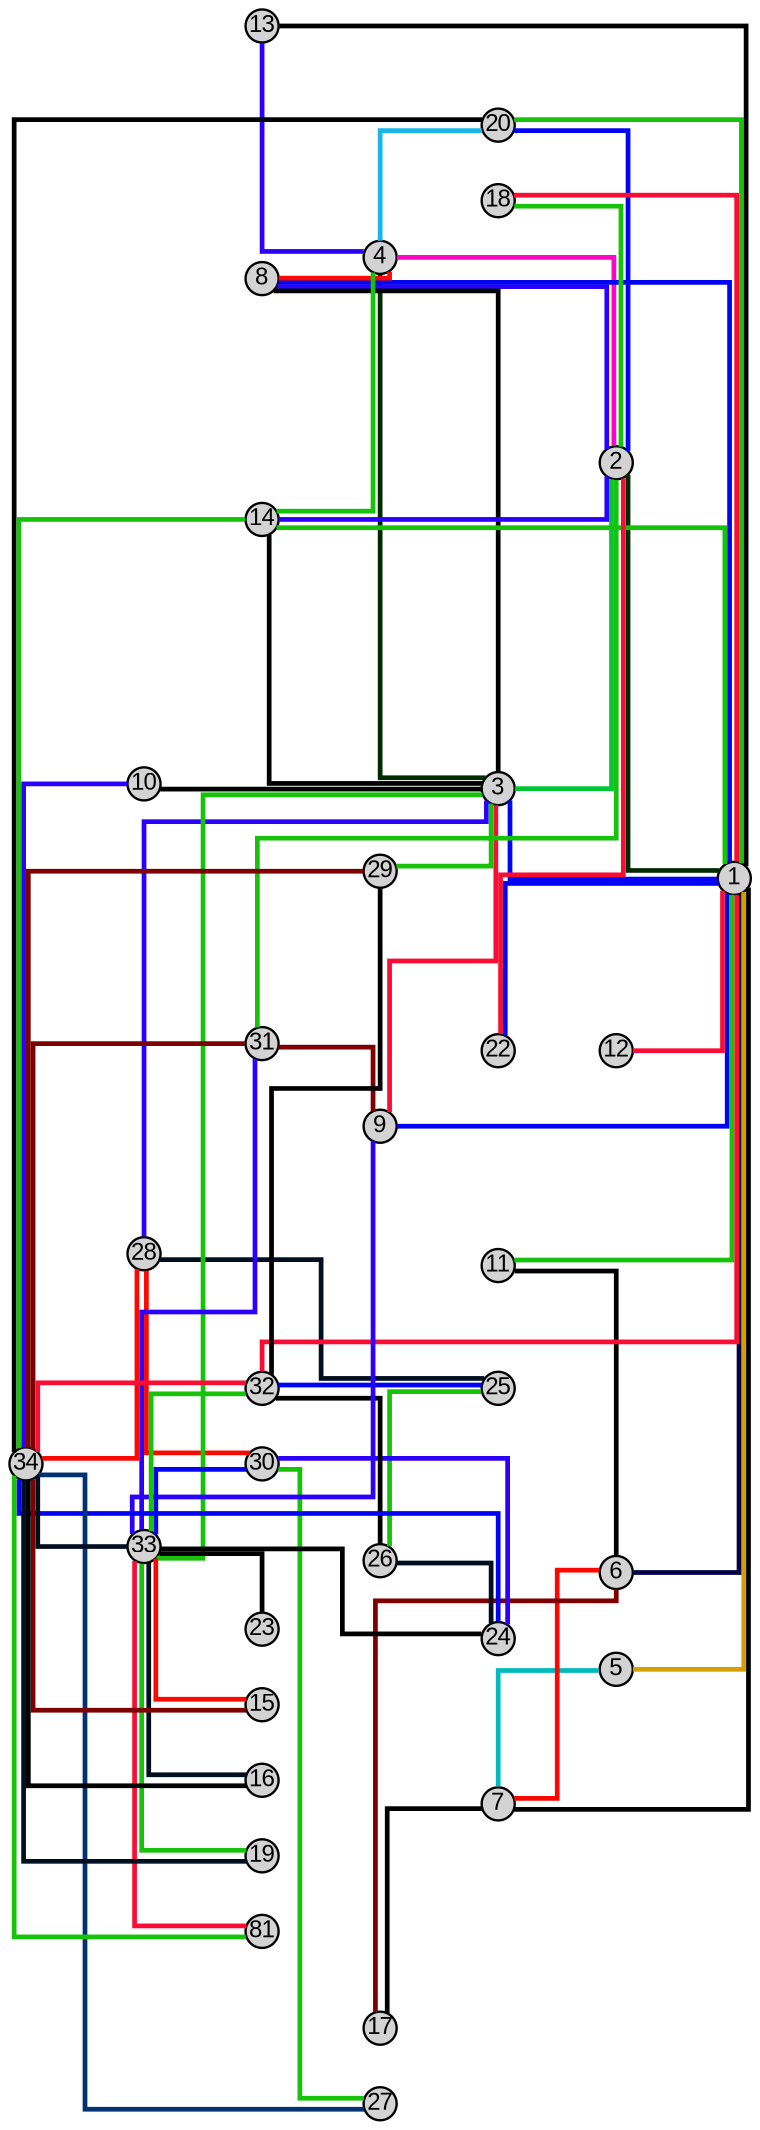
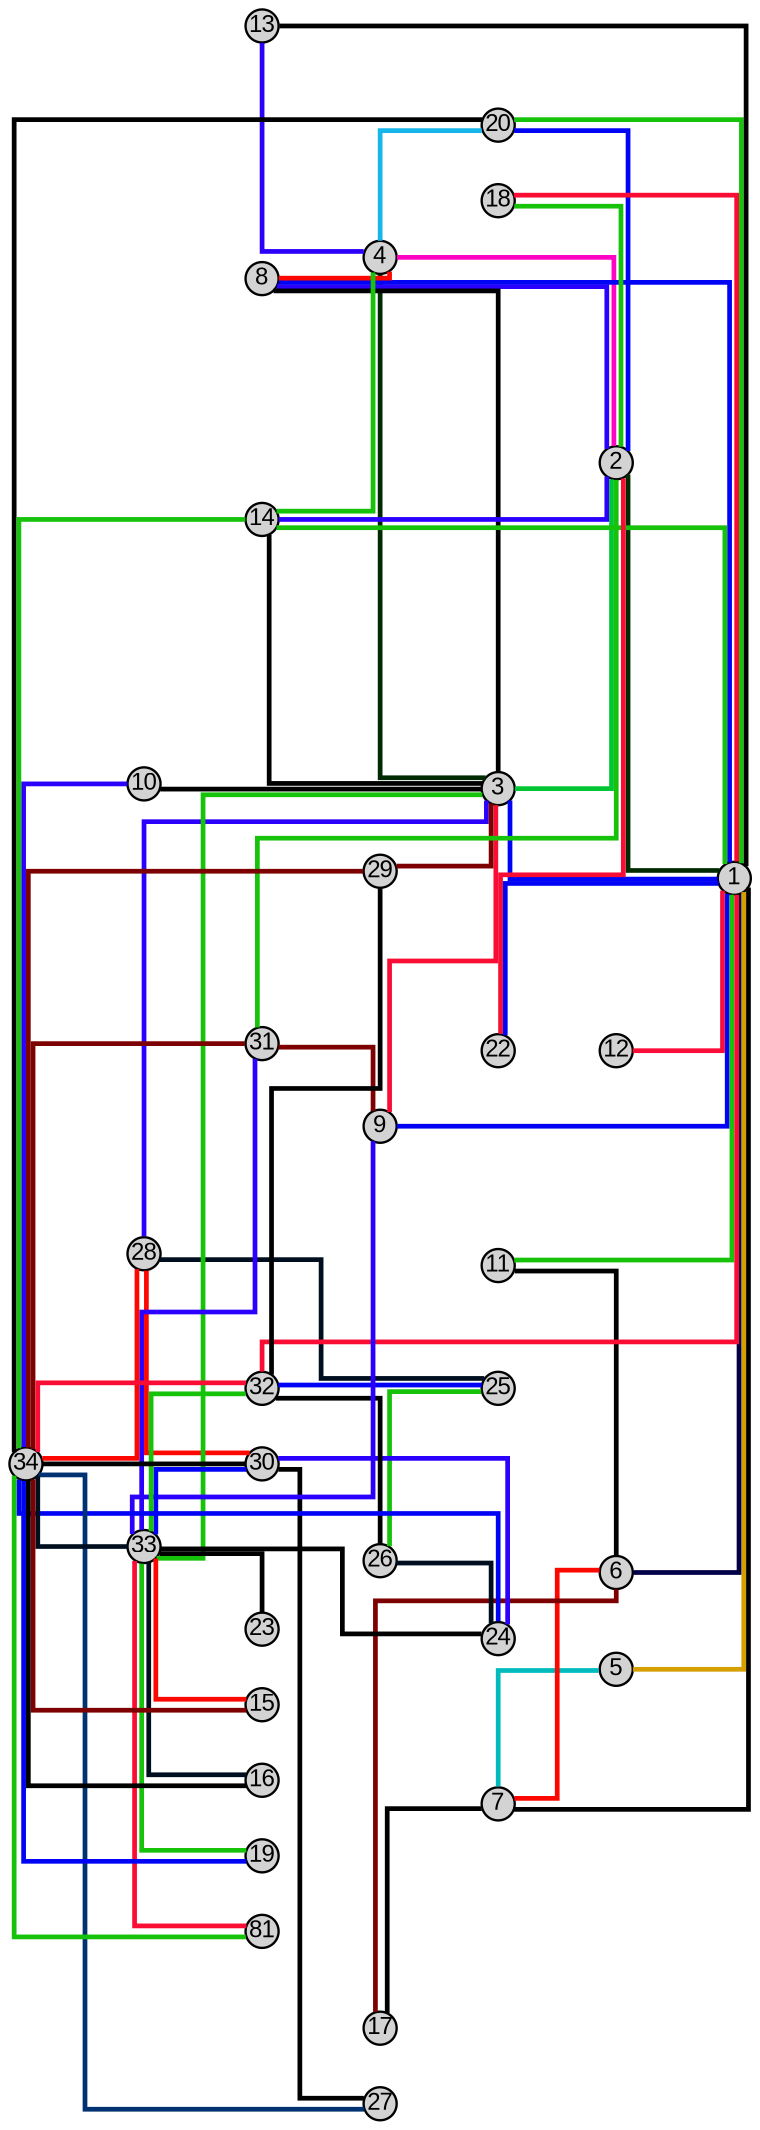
  graph {
    rankdir=LR
    splines=ortho
    node [fixedsize=true fontname=Arial fontsize=10 shape=circle style=filled]
    edge [arrowhead=none color="#000000" penwidth=2]
    2 [height=0.19444 width=0.19444]
    1 [height=0.19444 width=0.19444]
    3 [height=0.19444 width=0.19444]
    4 [height=0.19444 width=0.19444]
    20 [height=0.19444 width=0.19444]
    5 [height=0.19444 width=0.19444]
    6 [height=0.19444 width=0.19444]
    7 [height=0.19444 width=0.19444]
    8 [height=0.19444 width=0.19444]
    9 [height=0.19444 width=0.19444]
    10 [height=0.19444 width=0.19444]
    11 [height=0.19444 width=0.19444]
    12 [height=0.19444 width=0.19444]
    13 [height=0.19444 width=0.19444]
    14 [height=0.19444 width=0.19444]
    17 [height=0.19444 width=0.19444]
    18 [height=0.19444 width=0.19444]
    22 [height=0.19444 width=0.19444]
    26 [height=0.19444 width=0.19444]
    24 [height=0.19444 width=0.19444]
    25 [height=0.19444 width=0.19444]
    28 [height=0.19444 width=0.19444]
    30 [height=0.19444 width=0.19444]
    29 [height=0.19444 width=0.19444]
    27 [height=0.19444 width=0.19444]
    31 [height=0.19444 width=0.19444]
    32 [height=0.19444 width=0.19444]
    33 [height=0.19444 width=0.19444]
    15 [height=0.19444 width=0.19444]
    16 [height=0.19444 width=0.19444]
    19 [height=0.19444 width=0.19444]
    n32 [height=0.19444 label=81 width=0.19444]
    23 [height=0.19444 width=0.19444]
    34 [height=0.19444 width=0.19444]
    2 -- 1 [color="#002b00"]
    3 -- 2 [color="#00c634"]
    3 -- 1 [color="#0104f4"]
    4 -- 2 [color="#fd05c2"]
    4 -- 3 [color="#002b00"]
    4 -- 20 [color="#16b5ea"]
    20 -- 2 [color="#0104f4"]
    20 -- 1 [color="#17c30a"]
    5 -- 1 [color="#d59f00"]
    6 -- 1 [color="#020046"]
    7 -- 1
    7 -- 5 [color="#00bbbe"]
    7 -- 6 [color="#fc0800"]
    8 -- 2 [color="#2b00fc"]
    8 -- 1 [color="#0104f4"]
    8 -- 3
    8 -- 4 [color="#fc0800"]
    9 -- 1 [color="#0104f4"]
    9 -- 3 [color="#fa0d34"]
    10 -- 3
    11 -- 1 [color="#17c30a"]
    11 -- 6
    12 -- 1 [color="#fa0d38"]
    13 -- 1
    13 -- 4 [color="#2b00fc"]
    14 -- 2 [color="#2b00fc"]
    14 -- 1 [color="#17c30a"]
    14 -- 3
    14 -- 4 [color="#17c30a"]
    17 -- 6 [color="#7d0100"]
    17 -- 7
    18 -- 2 [color="#17c30a"]
    18 -- 1 [color="#fa0d34"]
    22 -- 2 [color="#fa0d34"]
    22 -- 1 [color="#0104f4"]
    26 -- 24 [color="#000f20"]
    26 -- 25 [color="#17c30a"]
    28 -- 3 [color="#2b00fc"]
    28 -- 25 [color="#000f20"]
    28 -- 30 [color="#fc0800"]
    30 -- 24 [color="#2b00fc"]
-   30 -- 27 [color="#17c30a"]
-   29 -- 3 [color="#17c30a"]
+   30 -- 27
+   29 -- 3 [color="#7d0100"]
    31 -- 2 [color="#17c30a"]
    31 -- 9 [color="#7d0100"]
    32 -- 1 [color="#fa0d34"]
    32 -- 26
    32 -- 25 [color="#0104f4"]
    32 -- 29
    33 -- 3 [color="#17c30a"]
    33 -- 9 [color="#2b00fc"]
    33 -- 24
    33 -- 30 [color="#0104f4"]
    33 -- 31 [color="#2b00fc"]
    33 -- 32 [color="#17c30a"]
    33 -- 15 [color="#fc0800"]
    33 -- 16 [color="#000f20"]
    33 -- 19 [color="#17c30a"]
    33 -- n32 [color="#fa0d34"]
    33 -- 23
    34 -- 20
    34 -- 10 [color="#2b00fc"]
    34 -- 14 [color="#17c30a"]
    34 -- 24 [color="#0104f4"]
    34 -- 28 [color="#fc0800"]
+   34 -- 30
    34 -- 29 [color="#7d0100"]
    34 -- 27 [color="#003272"]
    34 -- 31 [color="#7d0100"]
    34 -- 32 [color="#fa0d34"]
    34 -- 33 [color="#000f20"]
    34 -- 15 [color="#7d0100"]
    34 -- 16
-   34 -- 19 [color="#000f20"]
+   34 -- 19 [color="#0104f4"]
    34 -- n32 [color="#17c30a"]
  }
